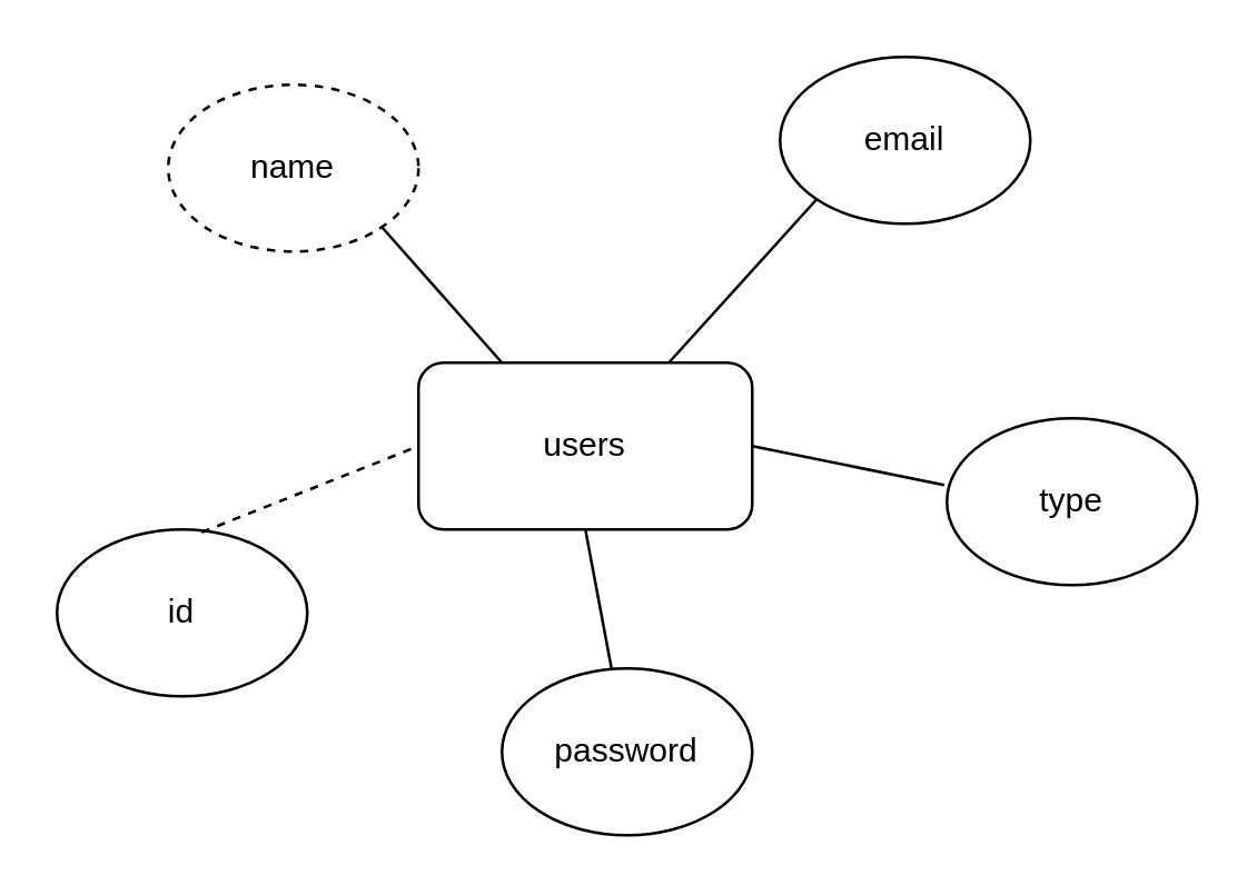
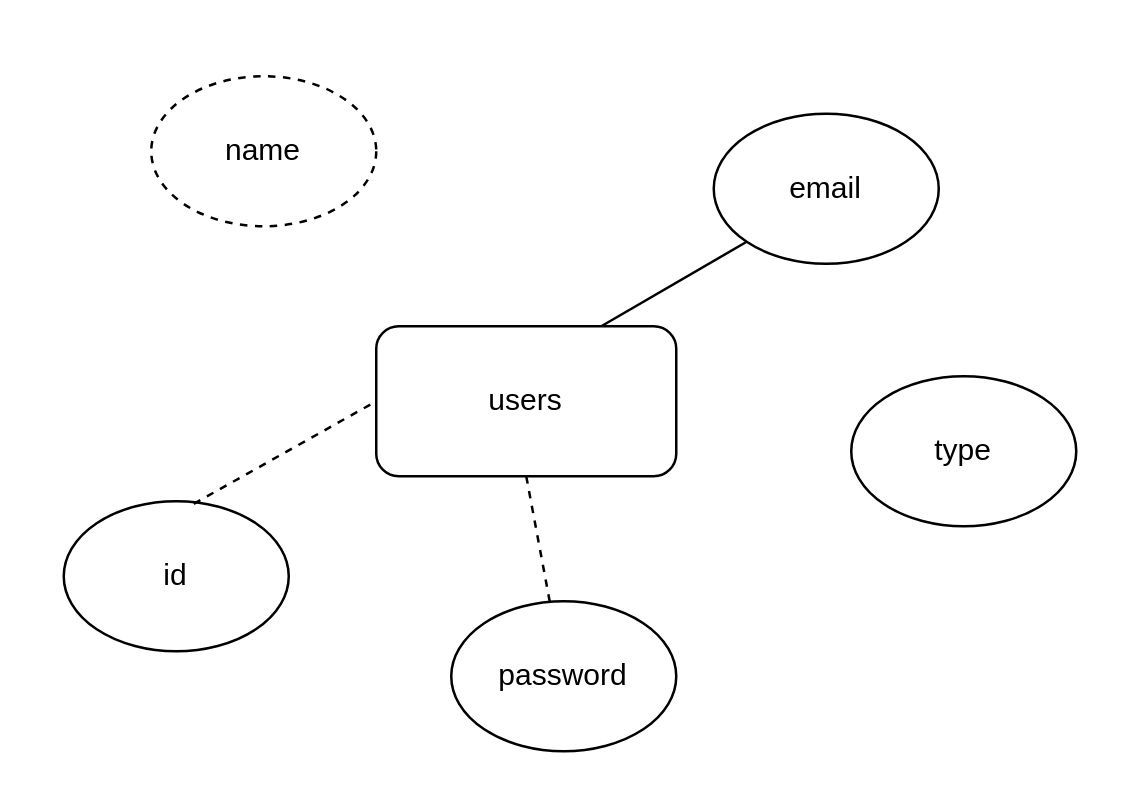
  <mxCell id="0" />
  <mxCell id="1" parent="0" />
  <mxCell id="2" value="users" style="rounded=1;whiteSpace=wrap;html=1;" vertex="1" parent="1"><mxGeometry x="150" y="130" width="120" height="60" as="geometry" /></mxCell>
  <mxCell id="3" value="name" style="ellipse;whiteSpace=wrap;html=1;dashed=1;" vertex="1" parent="1"><mxGeometry x="60" y="30" width="90" height="60" as="geometry" /></mxCell>
- <mxCell id="4" value="email" style="ellipse;whiteSpace=wrap;html=1;" vertex="1" parent="1"><mxGeometry x="280" y="20" width="90" height="60" as="geometry" /></mxCell>
+ <mxCell id="4" value="email" style="ellipse;whiteSpace=wrap;html=1;" vertex="1" parent="1"><mxGeometry x="285" y="45" width="90" height="60" as="geometry" /></mxCell>
  <mxCell id="5" value="password" style="ellipse;whiteSpace=wrap;html=1;" vertex="1" parent="1"><mxGeometry x="180" y="240" width="90" height="60" as="geometry" /></mxCell>
  <mxCell id="6" value="type" style="ellipse;whiteSpace=wrap;html=1;" vertex="1" parent="1"><mxGeometry x="340" y="150" width="90" height="60" as="geometry" /></mxCell>
- <mxCell id="7" value="" style="endArrow=none;html=1;rounded=0;entryX=1;entryY=1;entryDx=0;entryDy=0;exitX=0.25;exitY=0;exitDx=0;exitDy=0;" edge="1" parent="1" source="2" target="3"><mxGeometry width="50" height="50" relative="1" as="geometry"><mxPoint x="190" y="190" as="sourcePoint" /><mxPoint x="240" y="140" as="targetPoint" /></mxGeometry></mxCell>
  <mxCell id="8" value="" style="endArrow=none;html=1;rounded=0;entryX=0;entryY=1;entryDx=0;entryDy=0;exitX=0.75;exitY=0;exitDx=0;exitDy=0;" edge="1" parent="1" source="2" target="4"><mxGeometry width="50" height="50" relative="1" as="geometry"><mxPoint x="190" y="190" as="sourcePoint" /><mxPoint x="240" y="140" as="targetPoint" /></mxGeometry></mxCell>
- <mxCell id="9" value="" style="endArrow=none;html=1;rounded=0;exitX=0.5;exitY=1;exitDx=0;exitDy=0;" edge="1" parent="1" source="2" target="5"><mxGeometry width="50" height="50" relative="1" as="geometry"><mxPoint x="190" y="190" as="sourcePoint" /><mxPoint x="240" y="140" as="targetPoint" /></mxGeometry></mxCell>
- <mxCell id="10" value="" style="endArrow=none;html=1;rounded=0;entryX=-0.011;entryY=0.4;entryDx=0;entryDy=0;exitX=1;exitY=0.5;exitDx=0;exitDy=0;entryPerimeter=0;" edge="1" parent="1" source="2" target="6"><mxGeometry width="50" height="50" relative="1" as="geometry"><mxPoint x="190" y="190" as="sourcePoint" /><mxPoint x="240" y="140" as="targetPoint" /></mxGeometry></mxCell>
- <mxCell id="11" value="id" style="ellipse;whiteSpace=wrap;html=1;" vertex="1" parent="1"><mxGeometry x="20" y="190" width="90" height="60" as="geometry" /></mxCell>
+ <mxCell id="9" value="" style="endArrow=none;html=1;rounded=0;exitX=0.5;exitY=1;exitDx=0;exitDy=0;dashed=1;" edge="1" parent="1" source="2" target="5"><mxGeometry width="50" height="50" relative="1" as="geometry"><mxPoint x="190" y="190" as="sourcePoint" /><mxPoint x="240" y="140" as="targetPoint" /></mxGeometry></mxCell>
+ <mxCell id="11" value="id" style="ellipse;whiteSpace=wrap;html=1;" vertex="1" parent="1"><mxGeometry x="25" y="200" width="90" height="60" as="geometry" /></mxCell>
  <mxCell id="12" value="" style="endArrow=none;html=1;rounded=0;exitX=0.578;exitY=0.017;exitDx=0;exitDy=0;exitPerimeter=0;entryX=0;entryY=0.5;entryDx=0;entryDy=0;dashed=1;" edge="1" parent="1" source="11" target="2"><mxGeometry width="50" height="50" relative="1" as="geometry"><mxPoint x="190" y="190" as="sourcePoint" /><mxPoint x="240" y="140" as="targetPoint" /></mxGeometry></mxCell>
